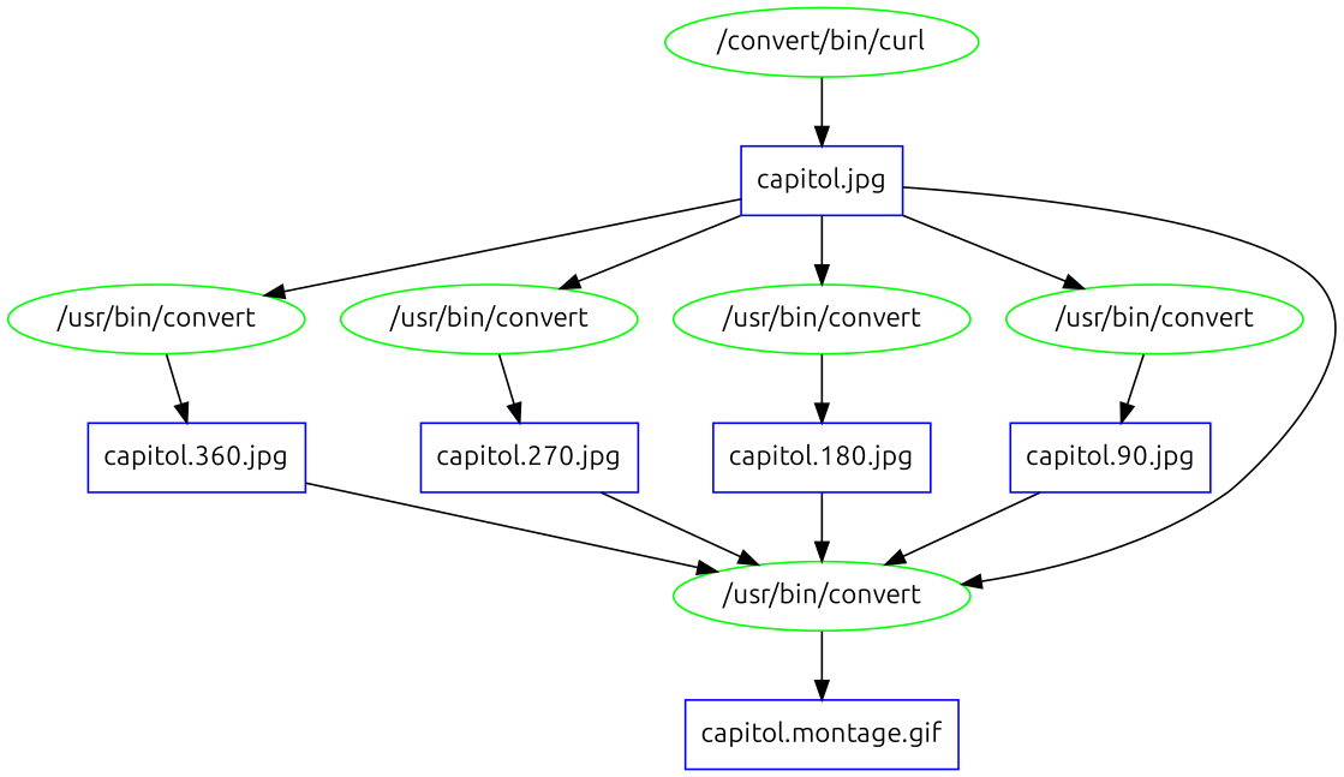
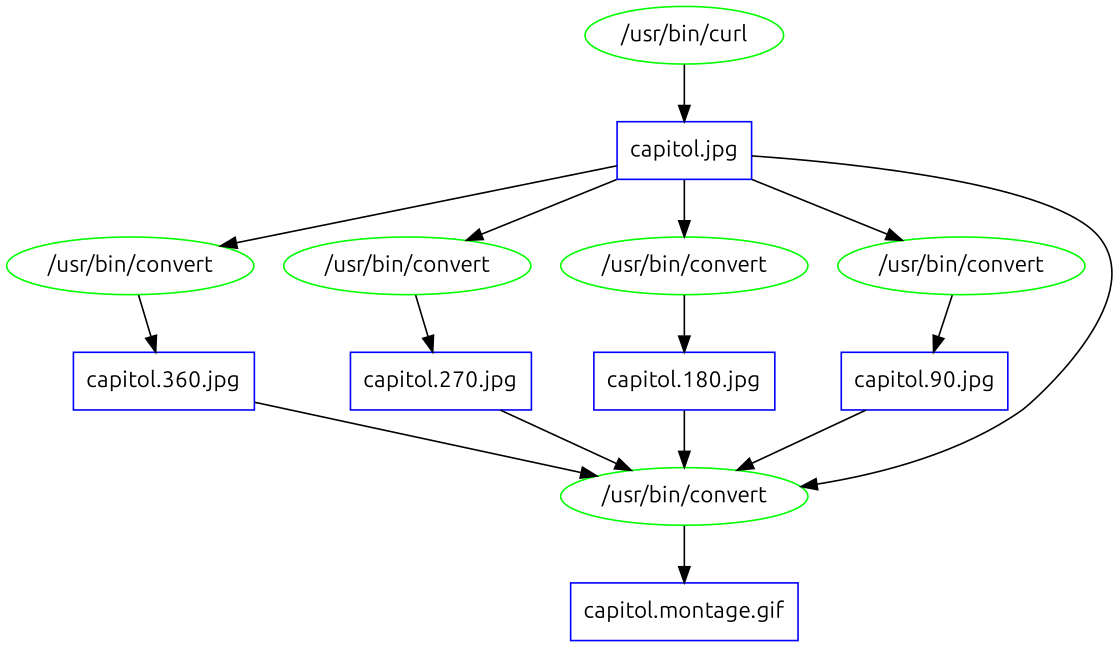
  digraph {
    fontname=Ubuntu
    node [color=green fixedsize=false shape=ellipse style=unfilled fontname=Ubuntu]
    edge [fontname=Ubuntu]
-   n1 [label="/convert/bin/curl"]
+   n1 [label="/usr/bin/curl"]
    n2 [color=blue label="capitol.jpg" shape=box]
    n3 [label="/usr/bin/convert"]
    n4 [color=blue label="capitol.360.jpg" shape=box]
    n5 [label="/usr/bin/convert"]
    n6 [color=blue label="capitol.270.jpg" shape=box]
    n7 [label="/usr/bin/convert"]
    n8 [color=blue label="capitol.180.jpg" shape=box]
    n9 [label="/usr/bin/convert"]
    n10 [color=blue label="capitol.90.jpg" shape=box]
    n11 [label="/usr/bin/convert"]
    n12 [color=blue label="capitol.montage.gif" shape=box]
    n1 -> n2
    n2 -> n3
    n2 -> n5
    n2 -> n7
    n2 -> n9
    n2 -> n11
    n3 -> n4
    n4 -> n11
    n5 -> n6
    n6 -> n11
    n7 -> n8
    n8 -> n11
    n9 -> n10
    n10 -> n11
    n11 -> n12
  }
